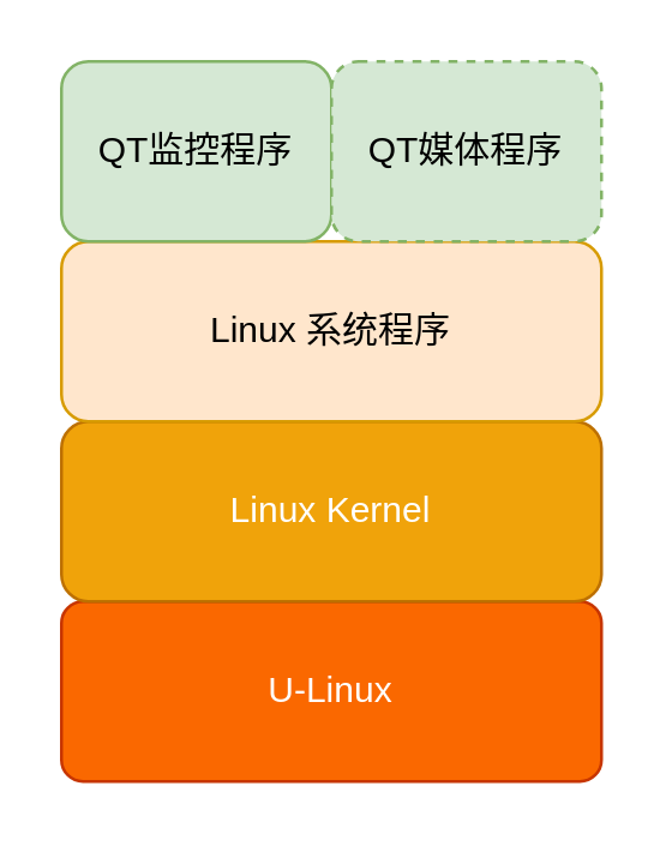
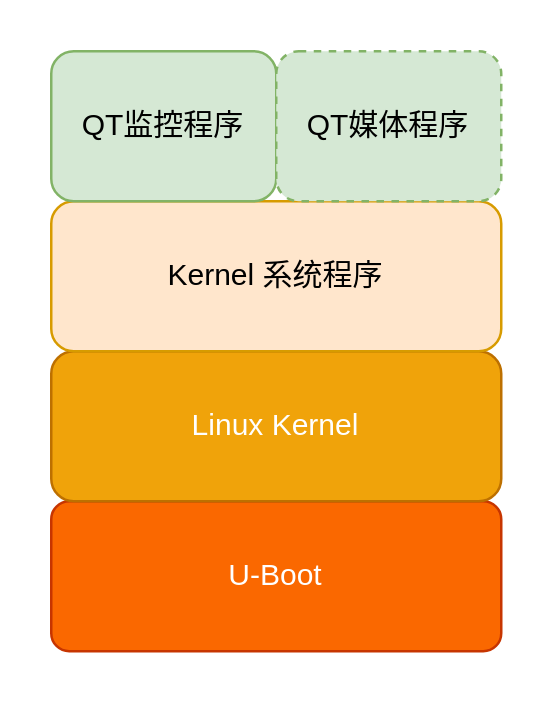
  <mxCell id="0" />
  <mxCell id="1" parent="0" />
- <mxCell id="2" value="U-Linux" style="rounded=1;whiteSpace=wrap;html=1;fillColor=#fa6800;strokeColor=#C73500;arcSize=12;fontColor=#ffffff;" vertex="1" parent="1"><mxGeometry x="20" y="200" width="180" height="60" as="geometry" /></mxCell>
+ <mxCell id="2" value="U-Boot" style="rounded=1;whiteSpace=wrap;html=1;fillColor=#fa6800;strokeColor=#C73500;arcSize=12;fontColor=#ffffff;" vertex="1" parent="1"><mxGeometry x="20" y="200" width="180" height="60" as="geometry" /></mxCell>
  <mxCell id="3" value="Linux Kernel" style="whiteSpace=wrap;html=1;rounded=1;strokeColor=#BD7000;fillColor=#f0a30a;fontColor=#ffffff;" vertex="1" parent="1"><mxGeometry x="20" y="140" width="180" height="60" as="geometry" /></mxCell>
- <mxCell id="4" value="Linux 系统程序" style="whiteSpace=wrap;html=1;rounded=1;strokeColor=#d79b00;fillColor=#ffe6cc;" vertex="1" parent="1"><mxGeometry x="20" y="80" width="180" height="60" as="geometry" /></mxCell>
+ <mxCell id="4" value="Kernel 系统程序" style="whiteSpace=wrap;html=1;rounded=1;strokeColor=#d79b00;fillColor=#ffe6cc;" vertex="1" parent="1"><mxGeometry x="20" y="80" width="180" height="60" as="geometry" /></mxCell>
  <mxCell id="5" value="QT监控程序" style="whiteSpace=wrap;html=1;rounded=1;strokeColor=#82b366;fillColor=#d5e8d4;" vertex="1" parent="1"><mxGeometry x="20" y="20" width="90" height="60" as="geometry" /></mxCell>
  <mxCell id="6" value="QT媒体程序" style="whiteSpace=wrap;html=1;rounded=1;strokeColor=#82b366;fillColor=#d5e8d4;dashed=1;" vertex="1" parent="1"><mxGeometry x="110" y="20" width="90" height="60" as="geometry" /></mxCell>
